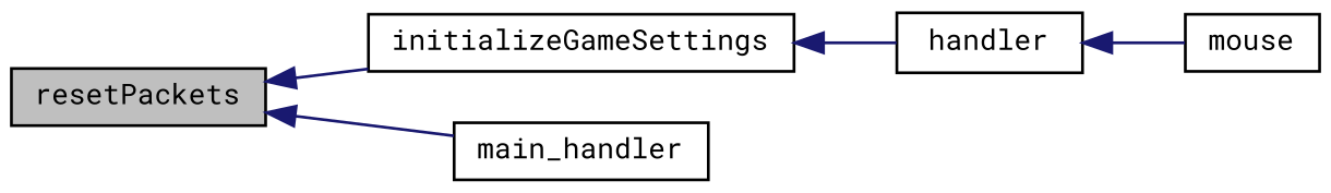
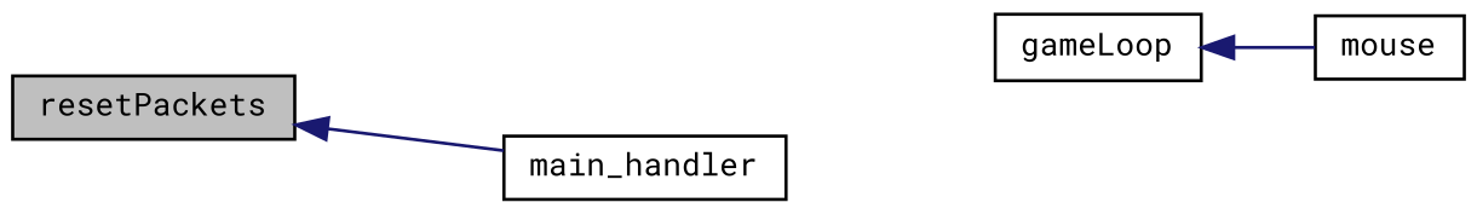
  digraph {
    fontname="Roboto Mono"
    rankdir=LR
    node [color=black fillcolor=white fontname="Roboto Mono" fontsize=10 shape=record style=filled]
    edge [color=midnightblue dir=back fontname="Roboto Mono" fontsize=10 labelfontname=Helvetica labelfontsize=10 style=solid]
    n1 [fillcolor=grey75 fontcolor=black height=0.2 label=resetPackets width=0.4]
-   n2 [height=0.2 label=initializeGameSettings width=0.4]
    n3 [height=0.2 label=main_handler width=0.4]
-   n4 [height=0.2 label=handler width=0.4]
+   n4 [height=0.2 label=gameLoop width=0.4]
    n5 [height=0.2 label=mouse width=0.4]
-   n1 -> n2
    n1 -> n3
-   n2 -> n4
    n4 -> n5
  }
